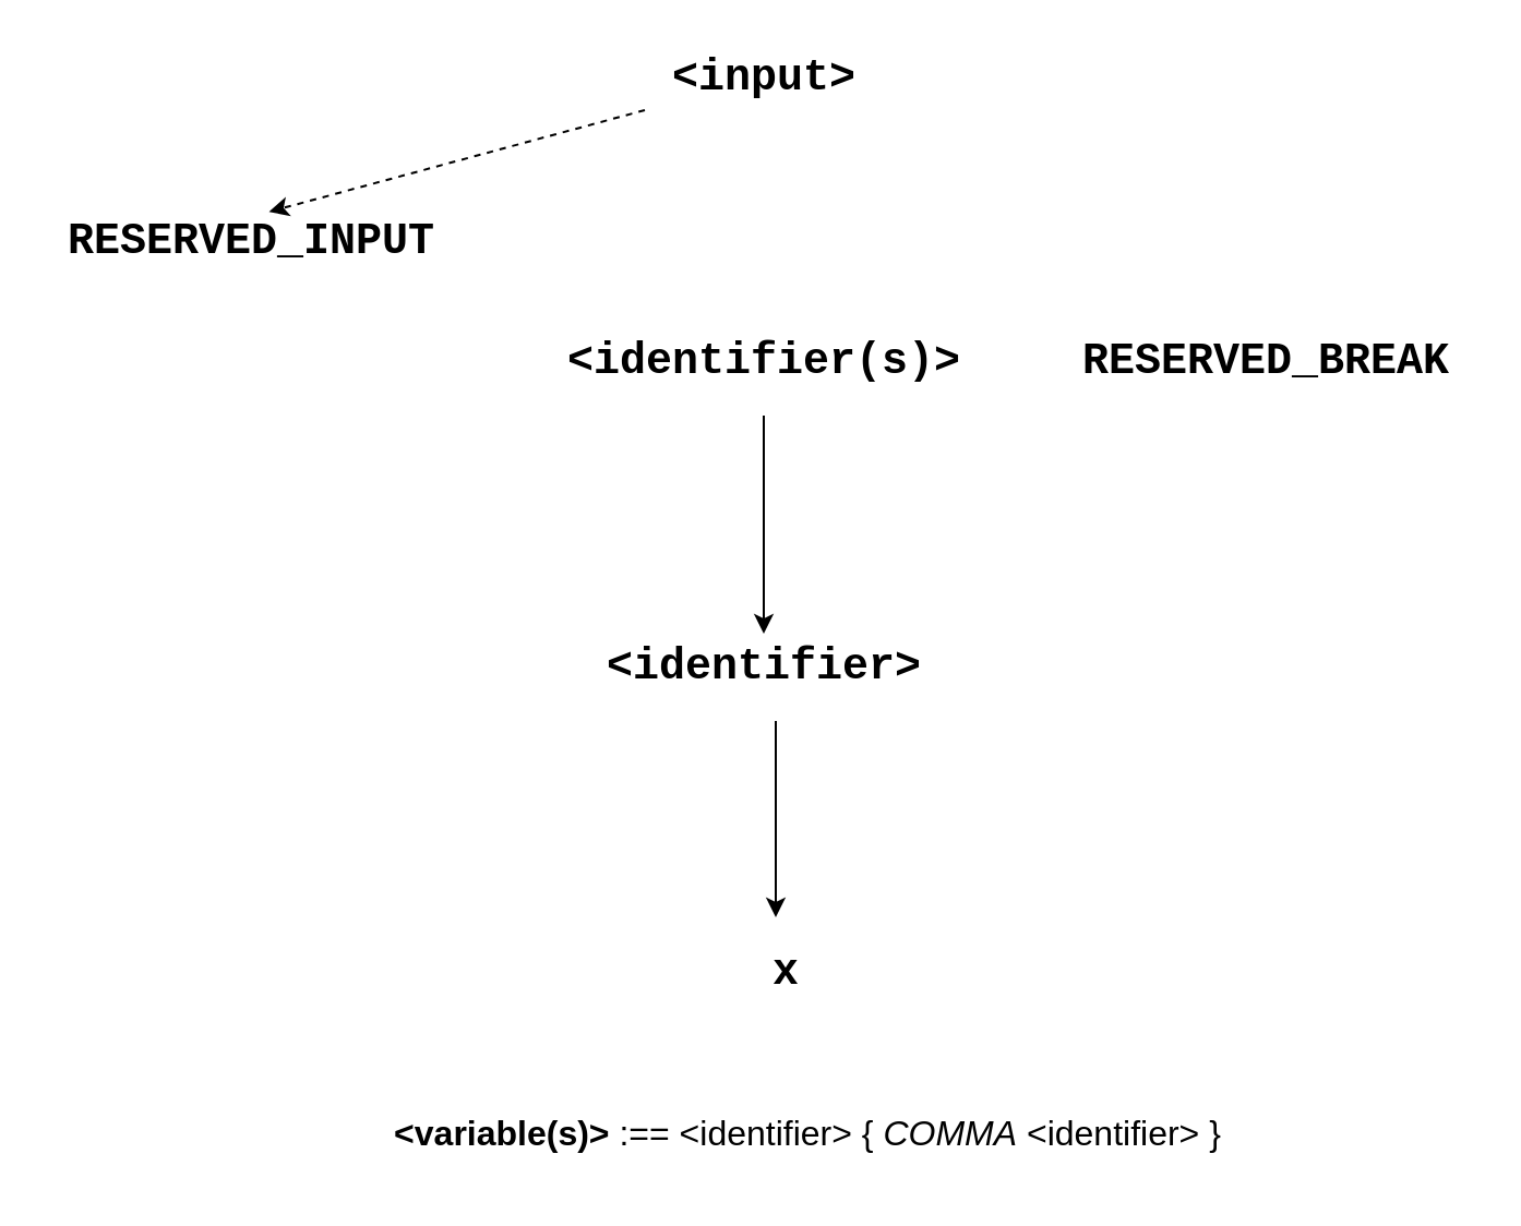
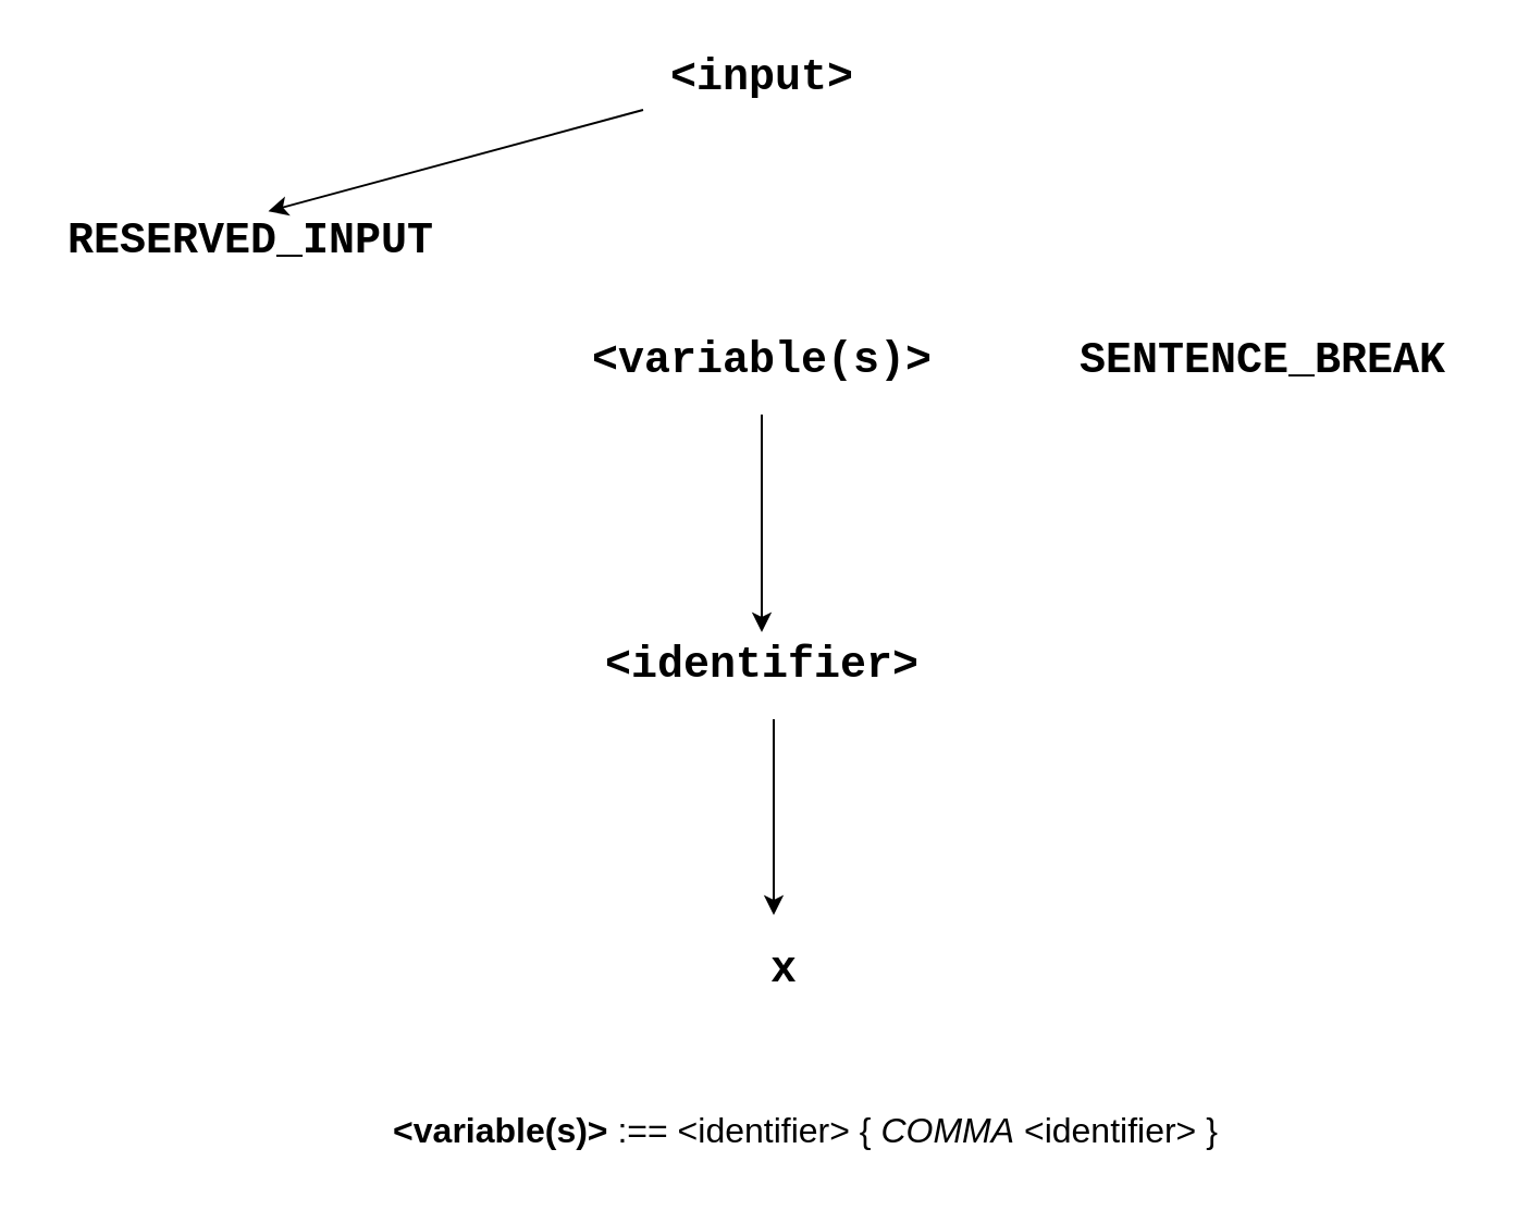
  <mxCell id="0" />
  <mxCell id="1" parent="0" />
  <mxCell id="2" value="&lt;font style=&quot;font-size: 20px;&quot; face=&quot;Courier New&quot;&gt;&lt;b&gt;&amp;lt;input&amp;gt;&lt;/b&gt;&lt;/font&gt;" style="text;html=1;strokeColor=none;fillColor=none;align=center;verticalAlign=middle;whiteSpace=wrap;rounded=0;" vertex="1" parent="1"><mxGeometry x="295" y="20" width="110" height="30" as="geometry" /></mxCell>
  <mxCell id="3" value="&lt;font style=&quot;font-size: 20px;&quot; face=&quot;Courier New&quot;&gt;&lt;b&gt;RESERVED_INPUT&lt;/b&gt;&lt;/font&gt;" style="text;html=1;strokeColor=none;fillColor=none;align=center;verticalAlign=middle;whiteSpace=wrap;rounded=0;" vertex="1" parent="1"><mxGeometry x="20" y="95" width="190" height="30" as="geometry" /></mxCell>
- <mxCell id="4" value="&lt;font style=&quot;font-size: 20px;&quot; face=&quot;Courier New&quot;&gt;&lt;b&gt;&amp;lt;identifier(s)&amp;gt;&lt;/b&gt;&lt;/font&gt;" style="text;html=1;strokeColor=none;fillColor=none;align=center;verticalAlign=middle;whiteSpace=wrap;rounded=0;" vertex="1" parent="1"><mxGeometry x="255" y="150" width="190" height="30" as="geometry" /></mxCell>
- <mxCell id="5" value="&lt;font style=&quot;font-size: 20px;&quot; face=&quot;Courier New&quot;&gt;&lt;b&gt;RESERVED_BREAK&lt;/b&gt;&lt;/font&gt;" style="text;html=1;strokeColor=none;fillColor=none;align=center;verticalAlign=middle;whiteSpace=wrap;rounded=0;" vertex="1" parent="1"><mxGeometry x="485" y="150" width="190" height="30" as="geometry" /></mxCell>
- <mxCell id="6" value="" style="endArrow=classic;html=1;rounded=0;exitX=0;exitY=1;exitDx=0;exitDy=0;entryX=0.541;entryY=0.053;entryDx=0;entryDy=0;entryPerimeter=0;dashed=1;" edge="1" parent="1" source="2" target="3"><mxGeometry width="50" height="50" relative="1" as="geometry"><mxPoint x="425" y="240" as="sourcePoint" /><mxPoint x="475" y="190" as="targetPoint" /></mxGeometry></mxCell>
+ <mxCell id="4" value="&lt;font style=&quot;font-size: 20px;&quot; face=&quot;Courier New&quot;&gt;&lt;b&gt;&amp;lt;variable(s)&amp;gt;&lt;/b&gt;&lt;/font&gt;" style="text;html=1;strokeColor=none;fillColor=none;align=center;verticalAlign=middle;whiteSpace=wrap;rounded=0;" vertex="1" parent="1"><mxGeometry x="255" y="150" width="190" height="30" as="geometry" /></mxCell>
+ <mxCell id="5" value="&lt;font style=&quot;font-size: 20px;&quot; face=&quot;Courier New&quot;&gt;&lt;b&gt;SENTENCE_BREAK&lt;/b&gt;&lt;/font&gt;" style="text;html=1;strokeColor=none;fillColor=none;align=center;verticalAlign=middle;whiteSpace=wrap;rounded=0;" vertex="1" parent="1"><mxGeometry x="485" y="150" width="190" height="30" as="geometry" /></mxCell>
+ <mxCell id="6" value="" style="endArrow=classic;html=1;rounded=0;exitX=0;exitY=1;exitDx=0;exitDy=0;entryX=0.541;entryY=0.053;entryDx=0;entryDy=0;entryPerimeter=0;" edge="1" parent="1" source="2" target="3"><mxGeometry width="50" height="50" relative="1" as="geometry"><mxPoint x="425" y="240" as="sourcePoint" /><mxPoint x="475" y="190" as="targetPoint" /></mxGeometry></mxCell>
  <mxCell id="7" value="&lt;p style=&quot;line-height:1.38;margin-left: 36pt;margin-top:0pt;margin-bottom:0pt;&quot; dir=&quot;ltr&quot;&gt;&lt;/p&gt;&lt;div&gt;&lt;/div&gt;&lt;span style=&quot;font-size: 12pt; font-family: Consolas, sans-serif; background-color: transparent; font-weight: 700; font-variant-numeric: normal; font-variant-east-asian: normal; font-variant-alternates: normal; font-variant-position: normal; vertical-align: baseline;&quot;&gt;&amp;lt;variable(s)&amp;gt;&lt;/span&gt;&lt;span style=&quot;font-size: 12pt; font-family: Consolas, sans-serif; background-color: transparent; font-variant-numeric: normal; font-variant-east-asian: normal; font-variant-alternates: normal; font-variant-position: normal; vertical-align: baseline;&quot;&gt; :== &amp;lt;identifier&amp;gt; { &lt;/span&gt;&lt;span style=&quot;font-size: 12pt; font-family: Consolas, sans-serif; background-color: transparent; font-style: italic; font-variant-numeric: normal; font-variant-east-asian: normal; font-variant-alternates: normal; font-variant-position: normal; vertical-align: baseline;&quot;&gt;COMMA&lt;/span&gt;&lt;span style=&quot;font-size: 12pt; font-family: Consolas, sans-serif; background-color: transparent; font-variant-numeric: normal; font-variant-east-asian: normal; font-variant-alternates: normal; font-variant-position: normal; vertical-align: baseline;&quot;&gt; &amp;lt;identifier&amp;gt; }&lt;/span&gt;&lt;p&gt;&lt;/p&gt;&lt;span id=&quot;docs-internal-guid-a6600e4d-7fff-0cf2-b259-b86277cd47f8&quot;&gt;&lt;/span&gt;" style="text;html=1;strokeColor=none;fillColor=none;align=center;verticalAlign=middle;whiteSpace=wrap;rounded=0;" vertex="1" parent="1"><mxGeometry x="125" y="510" width="490" height="30" as="geometry" /></mxCell>
  <mxCell id="8" value="&lt;font style=&quot;font-size: 20px;&quot; face=&quot;Courier New&quot;&gt;&lt;b&gt;&amp;lt;identifier&amp;gt;&lt;/b&gt;&lt;/font&gt;" style="text;html=1;strokeColor=none;fillColor=none;align=center;verticalAlign=middle;whiteSpace=wrap;rounded=0;" vertex="1" parent="1"><mxGeometry x="255" y="290" width="190" height="30" as="geometry" /></mxCell>
  <mxCell id="9" value="" style="endArrow=classic;html=1;rounded=0;exitX=0.5;exitY=1;exitDx=0;exitDy=0;" edge="1" parent="1"><mxGeometry width="50" height="50" relative="1" as="geometry"><mxPoint x="349.5" y="190" as="sourcePoint" /><mxPoint x="349.5" y="290" as="targetPoint" /></mxGeometry></mxCell>
  <mxCell id="10" value="" style="endArrow=classic;html=1;rounded=0;" edge="1" parent="1"><mxGeometry width="50" height="50" relative="1" as="geometry"><mxPoint x="355" y="330" as="sourcePoint" /><mxPoint x="355" y="420" as="targetPoint" /></mxGeometry></mxCell>
  <mxCell id="11" value="&lt;font style=&quot;font-size: 20px;&quot; face=&quot;Courier New&quot;&gt;&lt;b&gt;x&lt;/b&gt;&lt;/font&gt;" style="text;html=1;strokeColor=none;fillColor=none;align=center;verticalAlign=middle;whiteSpace=wrap;rounded=0;" vertex="1" parent="1"><mxGeometry x="265" y="430" width="190" height="30" as="geometry" /></mxCell>
